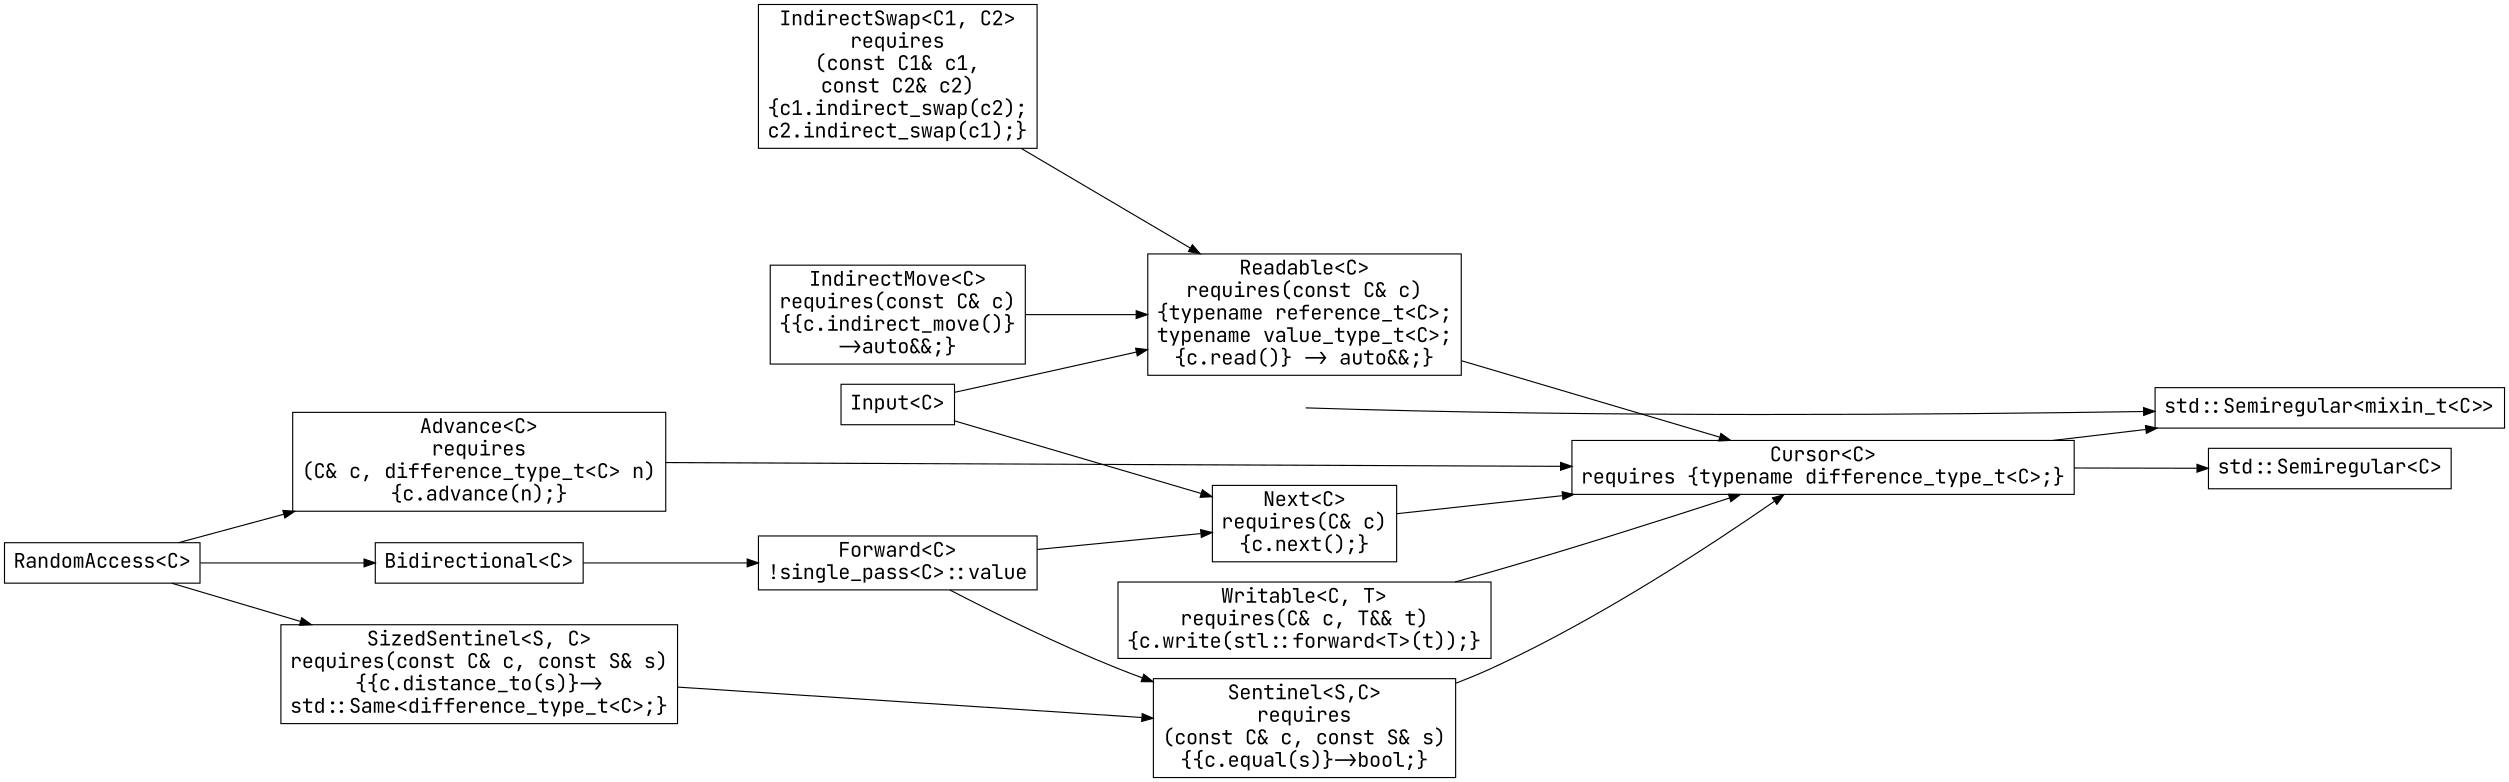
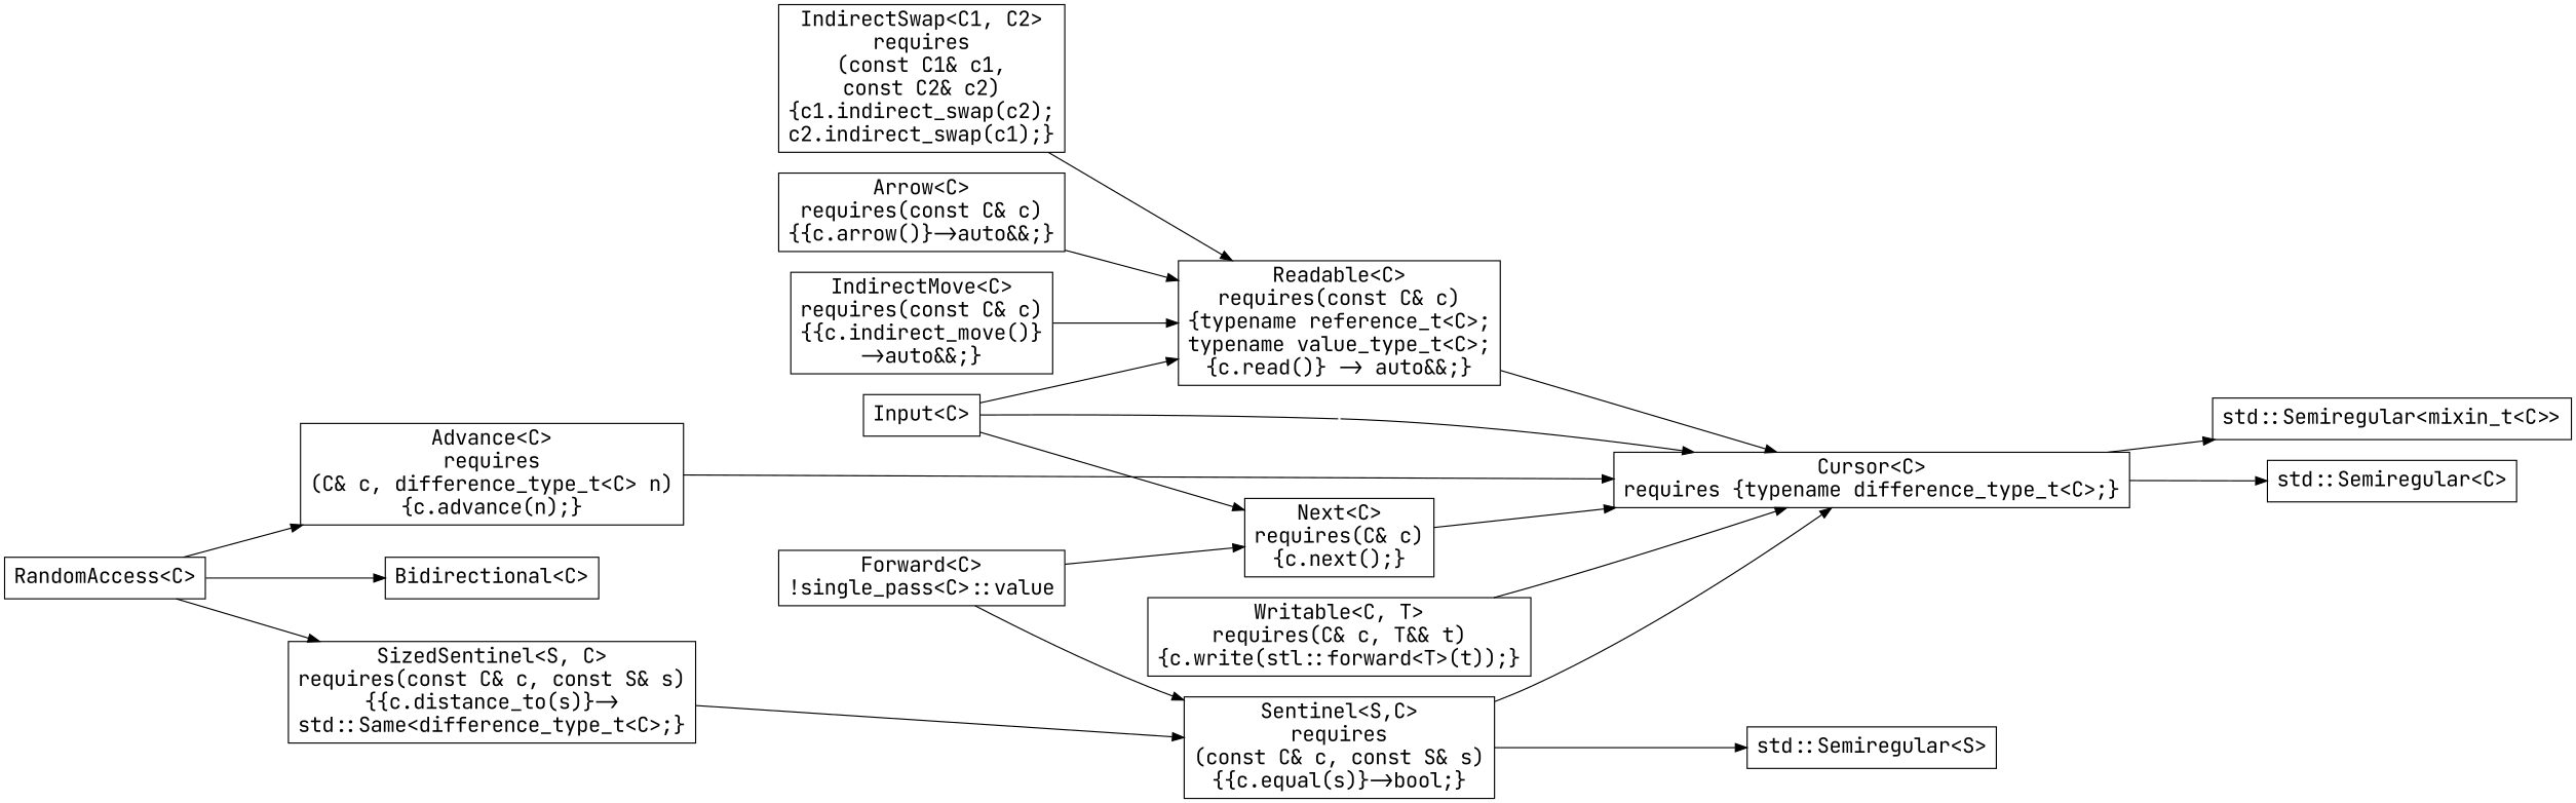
  digraph {
    concentrate=true
    fontname="JetBrains Mono"
    fontsize=18.0
    rankdir=LR
    ranksep=1.0
    node [fontname="JetBrains Mono" fontsize=18.0 shape=box]
    edge [fontname="JetBrains Mono" fontsize=18.0]
    n1 [label="Advance<C>\nrequires\n(C& c, difference_type_t<C> n)\n{c.advance(n);}"]
    n2 [label="Cursor<C>\nrequires {typename difference_type_t<C>;}"]
    n3 [label="std::Semiregular<C>"]
    n4 [label="std::Semiregular<mixin_t<C>>"]
+   n5 [label="Arrow<C>\nrequires(const C& c)\n{{c.arrow()}->auto&&;}"]
    n6 [label="Readable<C>\nrequires(const C& c)\n{typename reference_t<C>;\ntypename value_type_t<C>;\n{c.read()} -> auto&&;}"]
    n7 [label="RandomAccess<C>"]
    n8 [label="Bidirectional<C>"]
    n9 [label="SizedSentinel<S, C>\nrequires(const C& c, const S& s)\n{{c.distance_to(s)}->\nstd::Same<difference_type_t<C>;}"]
    n10 [label="Forward<C>\n!single_pass<C>::value"]
    n11 [label="Sentinel<S,C>\nrequires\n(const C& c, const S& s)\n{{c.equal(s)}->bool;}"]
    n12 [label="Next<C>\nrequires(C& c)\n{c.next();}"]
    n13 [label="Input<C>"]
+   n14 [label="std::Semiregular<S>"]
    n15 [label="IndirectMove<C>\nrequires(const C& c)\n{{c.indirect_move()}\n->auto&&;}"]
    n16 [label="IndirectSwap<C1, C2>\nrequires\n(const C1& c1,\nconst C2& c2)\n{c1.indirect_swap(c2);\nc2.indirect_swap(c1);}"]
    n17 [label="Writable<C, T>\nrequires(C& c, T&& t)\n{c.write(stl::forward<T>(t));}"]
    n1 -> n2
    n2 -> n3
    n2 -> n4
+   n5 -> n6
    n6 -> n2
    n7 -> n1
    n7 -> n8
    n7 -> n9
-   n8 -> n10
    n9 -> n11
    n10 -> n11
    n10 -> n12
    n11 -> n2
+   n11 -> n14
    n12 -> n2
-   n13 -> n4
+   n13 -> n2
    n13 -> n6
    n13 -> n12
    n15 -> n6
    n16 -> n6
    n17 -> n2
  }
